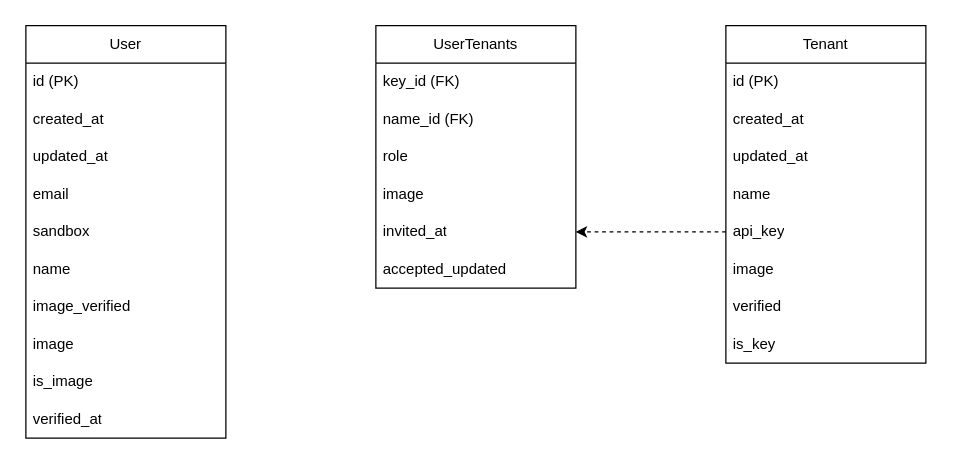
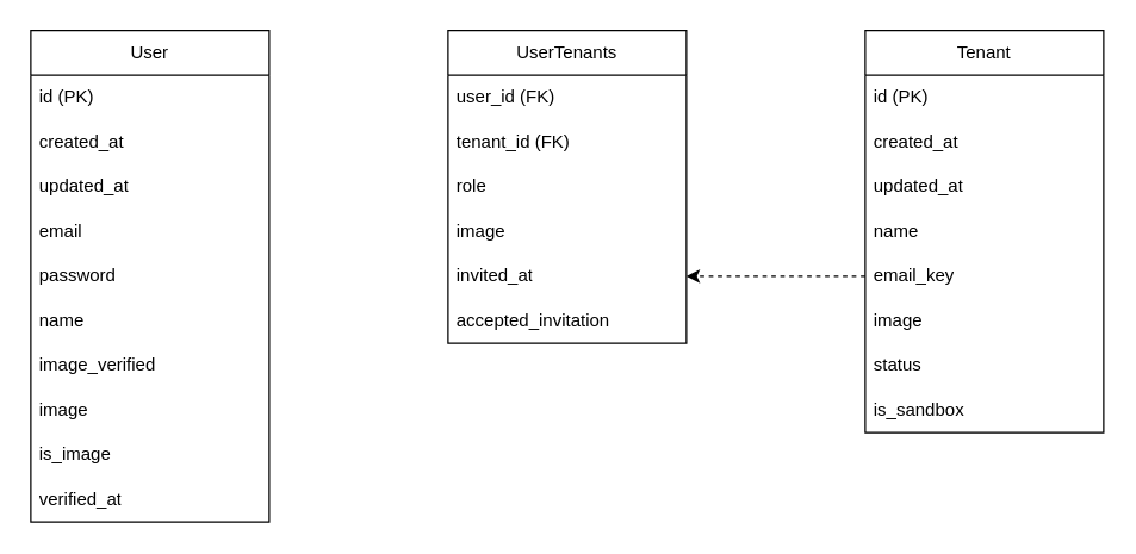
  <mxCell id="0" />
  <mxCell id="1" parent="0" />
  <mxCell id="2" value="User" style="swimlane;fontStyle=0;childLayout=stackLayout;horizontal=1;startSize=30;horizontalStack=0;resizeParent=1;resizeParentMax=0;resizeLast=0;collapsible=1;marginBottom=0;whiteSpace=wrap;html=1;" vertex="1" parent="1"><mxGeometry x="20" y="20" width="160" height="330" as="geometry" /></mxCell>
  <mxCell id="3" value="id (PK)" style="text;strokeColor=none;fillColor=none;align=left;verticalAlign=middle;spacingLeft=4;spacingRight=4;overflow=hidden;points=[[0,0.5],[1,0.5]];portConstraint=eastwest;rotatable=0;whiteSpace=wrap;html=1;" vertex="1" parent="2"><mxGeometry y="30" width="160" height="30" as="geometry" /></mxCell>
  <mxCell id="4" value="created_at" style="text;strokeColor=none;fillColor=none;align=left;verticalAlign=middle;spacingLeft=4;spacingRight=4;overflow=hidden;points=[[0,0.5],[1,0.5]];portConstraint=eastwest;rotatable=0;whiteSpace=wrap;html=1;" vertex="1" parent="2"><mxGeometry y="60" width="160" height="30" as="geometry" /></mxCell>
  <mxCell id="5" value="updated_at" style="text;strokeColor=none;fillColor=none;align=left;verticalAlign=middle;spacingLeft=4;spacingRight=4;overflow=hidden;points=[[0,0.5],[1,0.5]];portConstraint=eastwest;rotatable=0;whiteSpace=wrap;html=1;" vertex="1" parent="2"><mxGeometry y="90" width="160" height="30" as="geometry" /></mxCell>
  <mxCell id="6" value="email" style="text;strokeColor=none;fillColor=none;align=left;verticalAlign=middle;spacingLeft=4;spacingRight=4;overflow=hidden;points=[[0,0.5],[1,0.5]];portConstraint=eastwest;rotatable=0;whiteSpace=wrap;html=1;" vertex="1" parent="2"><mxGeometry y="120" width="160" height="30" as="geometry" /></mxCell>
- <mxCell id="7" value="sandbox" style="text;strokeColor=none;fillColor=none;align=left;verticalAlign=middle;spacingLeft=4;spacingRight=4;overflow=hidden;points=[[0,0.5],[1,0.5]];portConstraint=eastwest;rotatable=0;whiteSpace=wrap;html=1;" vertex="1" parent="2"><mxGeometry y="150" width="160" height="30" as="geometry" /></mxCell>
+ <mxCell id="7" value="password" style="text;strokeColor=none;fillColor=none;align=left;verticalAlign=middle;spacingLeft=4;spacingRight=4;overflow=hidden;points=[[0,0.5],[1,0.5]];portConstraint=eastwest;rotatable=0;whiteSpace=wrap;html=1;" vertex="1" parent="2"><mxGeometry y="150" width="160" height="30" as="geometry" /></mxCell>
  <mxCell id="8" value="name" style="text;strokeColor=none;fillColor=none;align=left;verticalAlign=middle;spacingLeft=4;spacingRight=4;overflow=hidden;points=[[0,0.5],[1,0.5]];portConstraint=eastwest;rotatable=0;whiteSpace=wrap;html=1;" vertex="1" parent="2"><mxGeometry y="180" width="160" height="30" as="geometry" /></mxCell>
  <mxCell id="9" value="image_verified" style="text;strokeColor=none;fillColor=none;align=left;verticalAlign=middle;spacingLeft=4;spacingRight=4;overflow=hidden;points=[[0,0.5],[1,0.5]];portConstraint=eastwest;rotatable=0;whiteSpace=wrap;html=1;" vertex="1" parent="2"><mxGeometry y="210" width="160" height="30" as="geometry" /></mxCell>
  <mxCell id="10" value="image" style="text;strokeColor=none;fillColor=none;align=left;verticalAlign=middle;spacingLeft=4;spacingRight=4;overflow=hidden;points=[[0,0.5],[1,0.5]];portConstraint=eastwest;rotatable=0;whiteSpace=wrap;html=1;" vertex="1" parent="2"><mxGeometry y="240" width="160" height="30" as="geometry" /></mxCell>
  <mxCell id="11" value="is_image" style="text;strokeColor=none;fillColor=none;align=left;verticalAlign=middle;spacingLeft=4;spacingRight=4;overflow=hidden;points=[[0,0.5],[1,0.5]];portConstraint=eastwest;rotatable=0;whiteSpace=wrap;html=1;" vertex="1" parent="2"><mxGeometry y="270" width="160" height="30" as="geometry" /></mxCell>
  <mxCell id="12" value="verified_at" style="text;strokeColor=none;fillColor=none;align=left;verticalAlign=middle;spacingLeft=4;spacingRight=4;overflow=hidden;points=[[0,0.5],[1,0.5]];portConstraint=eastwest;rotatable=0;whiteSpace=wrap;html=1;" vertex="1" parent="2"><mxGeometry y="300" width="160" height="30" as="geometry" /></mxCell>
  <mxCell id="13" value="UserTenants" style="swimlane;fontStyle=0;childLayout=stackLayout;horizontal=1;startSize=30;horizontalStack=0;resizeParent=1;resizeParentMax=0;resizeLast=0;collapsible=1;marginBottom=0;whiteSpace=wrap;html=1;" vertex="1" parent="1"><mxGeometry x="300" y="20" width="160" height="210" as="geometry" /></mxCell>
- <mxCell id="14" value="key_id (FK)" style="text;strokeColor=none;fillColor=none;align=left;verticalAlign=middle;spacingLeft=4;spacingRight=4;overflow=hidden;points=[[0,0.5],[1,0.5]];portConstraint=eastwest;rotatable=0;whiteSpace=wrap;html=1;" vertex="1" parent="13"><mxGeometry y="30" width="160" height="30" as="geometry" /></mxCell>
- <mxCell id="15" value="name_id (FK)" style="text;strokeColor=none;fillColor=none;align=left;verticalAlign=middle;spacingLeft=4;spacingRight=4;overflow=hidden;points=[[0,0.5],[1,0.5]];portConstraint=eastwest;rotatable=0;whiteSpace=wrap;html=1;" vertex="1" parent="13"><mxGeometry y="60" width="160" height="30" as="geometry" /></mxCell>
+ <mxCell id="14" value="user_id (FK)" style="text;strokeColor=none;fillColor=none;align=left;verticalAlign=middle;spacingLeft=4;spacingRight=4;overflow=hidden;points=[[0,0.5],[1,0.5]];portConstraint=eastwest;rotatable=0;whiteSpace=wrap;html=1;" vertex="1" parent="13"><mxGeometry y="30" width="160" height="30" as="geometry" /></mxCell>
+ <mxCell id="15" value="tenant_id (FK)" style="text;strokeColor=none;fillColor=none;align=left;verticalAlign=middle;spacingLeft=4;spacingRight=4;overflow=hidden;points=[[0,0.5],[1,0.5]];portConstraint=eastwest;rotatable=0;whiteSpace=wrap;html=1;" vertex="1" parent="13"><mxGeometry y="60" width="160" height="30" as="geometry" /></mxCell>
  <mxCell id="16" value="role" style="text;strokeColor=none;fillColor=none;align=left;verticalAlign=middle;spacingLeft=4;spacingRight=4;overflow=hidden;points=[[0,0.5],[1,0.5]];portConstraint=eastwest;rotatable=0;whiteSpace=wrap;html=1;" vertex="1" parent="13"><mxGeometry y="90" width="160" height="30" as="geometry" /></mxCell>
  <mxCell id="17" value="image" style="text;strokeColor=none;fillColor=none;align=left;verticalAlign=middle;spacingLeft=4;spacingRight=4;overflow=hidden;points=[[0,0.5],[1,0.5]];portConstraint=eastwest;rotatable=0;whiteSpace=wrap;html=1;" vertex="1" parent="13"><mxGeometry y="120" width="160" height="30" as="geometry" /></mxCell>
  <mxCell id="18" value="invited_at" style="text;strokeColor=none;fillColor=none;align=left;verticalAlign=middle;spacingLeft=4;spacingRight=4;overflow=hidden;points=[[0,0.5],[1,0.5]];portConstraint=eastwest;rotatable=0;whiteSpace=wrap;html=1;" vertex="1" parent="13"><mxGeometry y="150" width="160" height="30" as="geometry" /></mxCell>
- <mxCell id="19" value="accepted_updated" style="text;strokeColor=none;fillColor=none;align=left;verticalAlign=middle;spacingLeft=4;spacingRight=4;overflow=hidden;points=[[0,0.5],[1,0.5]];portConstraint=eastwest;rotatable=0;whiteSpace=wrap;html=1;" vertex="1" parent="13"><mxGeometry y="180" width="160" height="30" as="geometry" /></mxCell>
+ <mxCell id="19" value="accepted_invitation" style="text;strokeColor=none;fillColor=none;align=left;verticalAlign=middle;spacingLeft=4;spacingRight=4;overflow=hidden;points=[[0,0.5],[1,0.5]];portConstraint=eastwest;rotatable=0;whiteSpace=wrap;html=1;" vertex="1" parent="13"><mxGeometry y="180" width="160" height="30" as="geometry" /></mxCell>
  <mxCell id="20" value="Tenant" style="swimlane;fontStyle=0;childLayout=stackLayout;horizontal=1;startSize=30;horizontalStack=0;resizeParent=1;resizeParentMax=0;resizeLast=0;collapsible=1;marginBottom=0;whiteSpace=wrap;html=1;" vertex="1" parent="1"><mxGeometry x="580" y="20" width="160" height="270" as="geometry" /></mxCell>
  <mxCell id="21" value="id (PK)" style="text;strokeColor=none;fillColor=none;align=left;verticalAlign=middle;spacingLeft=4;spacingRight=4;overflow=hidden;points=[[0,0.5],[1,0.5]];portConstraint=eastwest;rotatable=0;whiteSpace=wrap;html=1;" vertex="1" parent="20"><mxGeometry y="30" width="160" height="30" as="geometry" /></mxCell>
  <mxCell id="22" value="created_at" style="text;strokeColor=none;fillColor=none;align=left;verticalAlign=middle;spacingLeft=4;spacingRight=4;overflow=hidden;points=[[0,0.5],[1,0.5]];portConstraint=eastwest;rotatable=0;whiteSpace=wrap;html=1;" vertex="1" parent="20"><mxGeometry y="60" width="160" height="30" as="geometry" /></mxCell>
  <mxCell id="23" value="updated_at" style="text;strokeColor=none;fillColor=none;align=left;verticalAlign=middle;spacingLeft=4;spacingRight=4;overflow=hidden;points=[[0,0.5],[1,0.5]];portConstraint=eastwest;rotatable=0;whiteSpace=wrap;html=1;" vertex="1" parent="20"><mxGeometry y="90" width="160" height="30" as="geometry" /></mxCell>
  <mxCell id="24" value="name" style="text;strokeColor=none;fillColor=none;align=left;verticalAlign=middle;spacingLeft=4;spacingRight=4;overflow=hidden;points=[[0,0.5],[1,0.5]];portConstraint=eastwest;rotatable=0;whiteSpace=wrap;html=1;" vertex="1" parent="20"><mxGeometry y="120" width="160" height="30" as="geometry" /></mxCell>
- <mxCell id="25" value="api_key" style="text;strokeColor=none;fillColor=none;align=left;verticalAlign=middle;spacingLeft=4;spacingRight=4;overflow=hidden;points=[[0,0.5],[1,0.5]];portConstraint=eastwest;rotatable=0;whiteSpace=wrap;html=1;" vertex="1" parent="20"><mxGeometry y="150" width="160" height="30" as="geometry" /></mxCell>
+ <mxCell id="25" value="email_key" style="text;strokeColor=none;fillColor=none;align=left;verticalAlign=middle;spacingLeft=4;spacingRight=4;overflow=hidden;points=[[0,0.5],[1,0.5]];portConstraint=eastwest;rotatable=0;whiteSpace=wrap;html=1;" vertex="1" parent="20"><mxGeometry y="150" width="160" height="30" as="geometry" /></mxCell>
  <mxCell id="26" value="image" style="text;strokeColor=none;fillColor=none;align=left;verticalAlign=middle;spacingLeft=4;spacingRight=4;overflow=hidden;points=[[0,0.5],[1,0.5]];portConstraint=eastwest;rotatable=0;whiteSpace=wrap;html=1;" vertex="1" parent="20"><mxGeometry y="180" width="160" height="30" as="geometry" /></mxCell>
- <mxCell id="27" value="verified" style="text;strokeColor=none;fillColor=none;align=left;verticalAlign=middle;spacingLeft=4;spacingRight=4;overflow=hidden;points=[[0,0.5],[1,0.5]];portConstraint=eastwest;rotatable=0;whiteSpace=wrap;html=1;" vertex="1" parent="20"><mxGeometry y="210" width="160" height="30" as="geometry" /></mxCell>
- <mxCell id="28" value="is_key" style="text;strokeColor=none;fillColor=none;align=left;verticalAlign=middle;spacingLeft=4;spacingRight=4;overflow=hidden;points=[[0,0.5],[1,0.5]];portConstraint=eastwest;rotatable=0;whiteSpace=wrap;html=1;" vertex="1" parent="20"><mxGeometry y="240" width="160" height="30" as="geometry" /></mxCell>
+ <mxCell id="27" value="status" style="text;strokeColor=none;fillColor=none;align=left;verticalAlign=middle;spacingLeft=4;spacingRight=4;overflow=hidden;points=[[0,0.5],[1,0.5]];portConstraint=eastwest;rotatable=0;whiteSpace=wrap;html=1;" vertex="1" parent="20"><mxGeometry y="210" width="160" height="30" as="geometry" /></mxCell>
+ <mxCell id="28" value="is_sandbox" style="text;strokeColor=none;fillColor=none;align=left;verticalAlign=middle;spacingLeft=4;spacingRight=4;overflow=hidden;points=[[0,0.5],[1,0.5]];portConstraint=eastwest;rotatable=0;whiteSpace=wrap;html=1;" vertex="1" parent="20"><mxGeometry y="240" width="160" height="30" as="geometry" /></mxCell>
  <mxCell id="29" style="edgeStyle=none;html=1;exitX=0;exitY=0.5;exitDx=0;exitDy=0;entryX=1;entryY=0.5;entryDx=0;entryDy=0;dashed=1;" edge="1" parent="1" source="25" target="18"><mxGeometry relative="1" as="geometry" /></mxCell>
